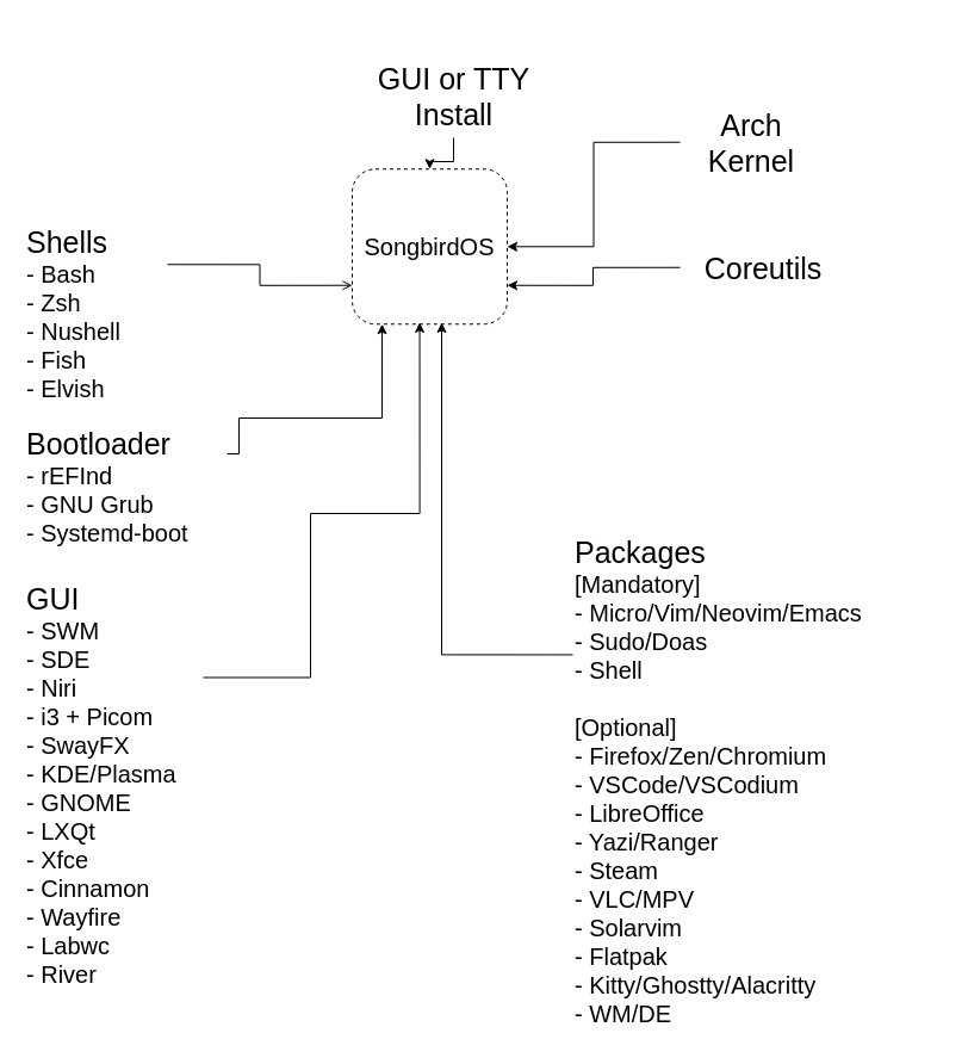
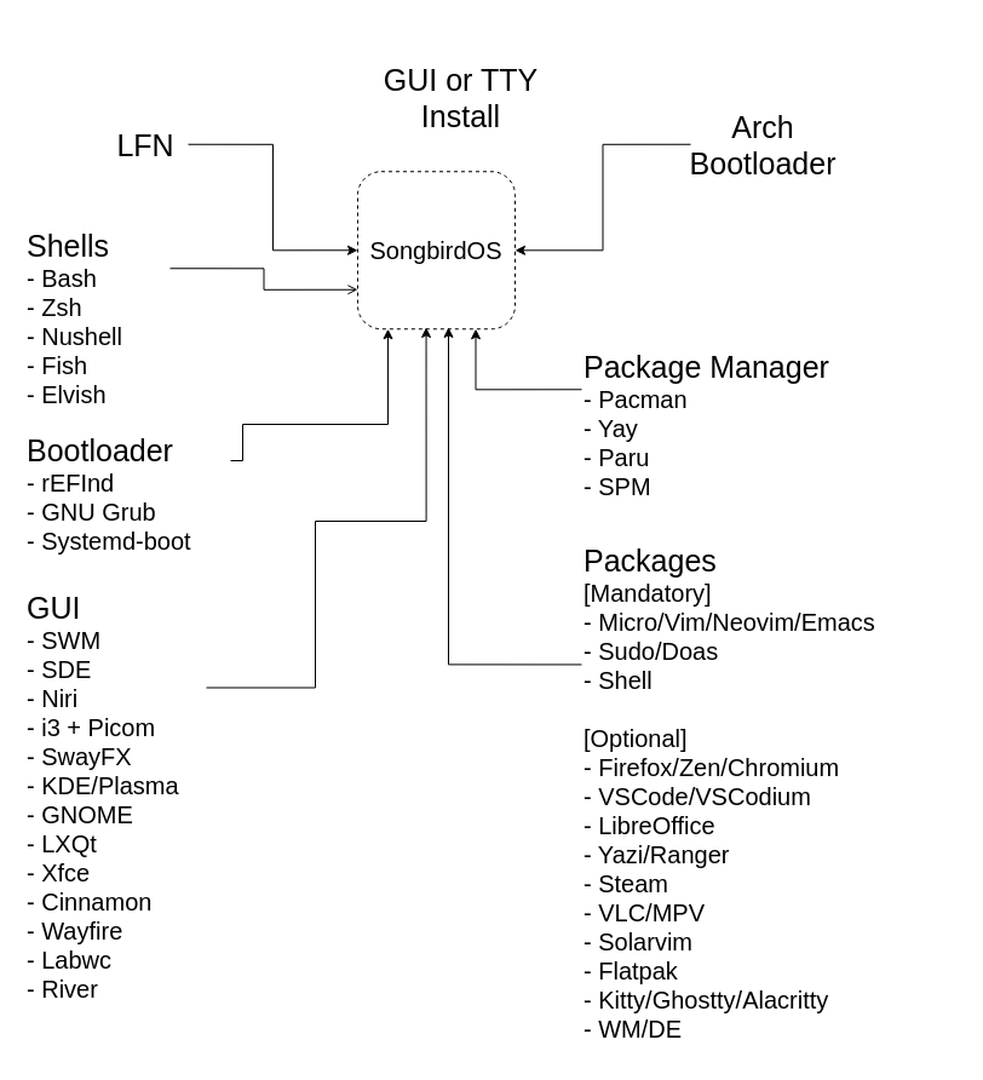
  <mxCell id="0" />
  <mxCell id="1" parent="0" />
  <mxCell id="2" value="" style="group" vertex="1" connectable="0" parent="1"><mxGeometry x="20" y="20" width="770" height="850" as="geometry" /></mxCell>
  <mxCell id="3" value="&lt;div&gt;&lt;font style=&quot;font-size: 25px;&quot;&gt;GUI&lt;/font&gt;&lt;/div&gt;&lt;div&gt;&lt;font style=&quot;font-size: 20px;&quot;&gt;- SWM&lt;/font&gt;&lt;/div&gt;&lt;div&gt;&lt;font style=&quot;font-size: 20px;&quot;&gt;- SDE&lt;/font&gt;&lt;/div&gt;&lt;div&gt;&lt;font style=&quot;font-size: 20px;&quot;&gt;- Niri&lt;/font&gt;&lt;/div&gt;&lt;div&gt;&lt;font style=&quot;font-size: 20px;&quot;&gt;- i3 + Picom&lt;/font&gt;&lt;/div&gt;&lt;div&gt;&lt;font style=&quot;font-size: 20px;&quot;&gt;- SwayFX&lt;/font&gt;&lt;/div&gt;&lt;div&gt;&lt;font style=&quot;font-size: 20px;&quot;&gt;- KDE/Plasma&lt;/font&gt;&lt;/div&gt;&lt;div&gt;&lt;font style=&quot;font-size: 20px;&quot;&gt;- GNOME&lt;/font&gt;&lt;/div&gt;&lt;div&gt;&lt;font style=&quot;font-size: 20px;&quot;&gt;- LXQt&lt;/font&gt;&lt;/div&gt;&lt;div&gt;&lt;font style=&quot;font-size: 20px;&quot;&gt;- Xfce&lt;/font&gt;&lt;/div&gt;&lt;div&gt;&lt;font style=&quot;font-size: 20px;&quot;&gt;- Cinnamon&lt;/font&gt;&lt;/div&gt;&lt;div&gt;&lt;font style=&quot;font-size: 20px;&quot;&gt;- Wayfire&lt;/font&gt;&lt;/div&gt;&lt;div&gt;&lt;font style=&quot;font-size: 20px;&quot;&gt;- Labwc&lt;/font&gt;&lt;/div&gt;&lt;div&gt;&lt;font style=&quot;font-size: 20px;&quot;&gt;- River&lt;/font&gt;&lt;/div&gt;" style="text;html=1;whiteSpace=wrap;overflow=hidden;rounded=0;" vertex="1" parent="2"><mxGeometry y="460" width="150" height="350" as="geometry" /></mxCell>
  <mxCell id="4" style="edgeStyle=orthogonalEdgeStyle;rounded=0;orthogonalLoop=1;jettySize=auto;html=1;exitX=0;exitY=0.5;exitDx=0;exitDy=0;" edge="1" parent="2" source="5" target="8"><mxGeometry relative="1" as="geometry" /></mxCell>
- <mxCell id="5" value="Arch Kernel" style="text;html=1;align=center;verticalAlign=middle;whiteSpace=wrap;rounded=0;fontSize=25;" vertex="1" parent="2"><mxGeometry x="550" y="60" width="120" height="77.5" as="geometry" /></mxCell>
- <mxCell id="6" style="edgeStyle=orthogonalEdgeStyle;rounded=0;orthogonalLoop=1;jettySize=auto;html=1;entryX=1;entryY=0.75;entryDx=0;entryDy=0;exitX=0;exitY=0.5;exitDx=0;exitDy=0;" edge="1" parent="2" source="7" target="8"><mxGeometry relative="1" as="geometry"><Array as="points"><mxPoint x="477" y="204" /><mxPoint x="477" y="219" /></Array></mxGeometry></mxCell>
- <mxCell id="7" value="Coreutils" style="text;html=1;align=center;verticalAlign=middle;whiteSpace=wrap;rounded=0;fontSize=25;" vertex="1" parent="2"><mxGeometry x="550" y="170" width="140" height="67.5" as="geometry" /></mxCell>
+ <mxCell id="5" value="Arch Bootloader" style="text;html=1;align=center;verticalAlign=middle;whiteSpace=wrap;rounded=0;fontSize=25;" vertex="1" parent="2"><mxGeometry x="550" y="60" width="120" height="77.5" as="geometry" /></mxCell>
  <mxCell id="8" value="SongbirdOS" style="whiteSpace=wrap;html=1;aspect=fixed;fontSize=20;rounded=1;dashed=1;" vertex="1" parent="2"><mxGeometry x="275" y="121.25" width="130" height="130" as="geometry" /></mxCell>
+ <mxCell id="9" style="edgeStyle=orthogonalEdgeStyle;rounded=0;orthogonalLoop=1;jettySize=auto;html=1;exitX=1;exitY=0.5;exitDx=0;exitDy=0;entryX=0;entryY=0.5;entryDx=0;entryDy=0;" edge="1" parent="2" source="10" target="8"><mxGeometry relative="1" as="geometry" /></mxCell>
+ <mxCell id="10" value="LFN" style="text;html=1;align=center;verticalAlign=middle;whiteSpace=wrap;rounded=0;fontSize=25;" vertex="1" parent="2"><mxGeometry x="65" y="81.25" width="70" height="35" as="geometry" /></mxCell>
  <mxCell id="11" value="&lt;div&gt;&lt;font style=&quot;font-size: 25px;&quot;&gt;Shells&lt;/font&gt;&lt;/div&gt;&lt;div&gt;&lt;font style=&quot;font-size: 20px;&quot;&gt;- Bash&lt;/font&gt;&lt;/div&gt;&lt;div&gt;&lt;font style=&quot;font-size: 20px;&quot;&gt;- Zsh&lt;/font&gt;&lt;/div&gt;&lt;div&gt;&lt;font style=&quot;font-size: 20px;&quot;&gt;- Nushell&lt;/font&gt;&lt;/div&gt;&lt;div&gt;&lt;font style=&quot;font-size: 20px;&quot;&gt;- Fish&lt;/font&gt;&lt;/div&gt;&lt;div&gt;&lt;font style=&quot;font-size: 20px;&quot;&gt;- Elvish&lt;/font&gt;&lt;/div&gt;" style="text;html=1;whiteSpace=wrap;overflow=hidden;rounded=0;" vertex="1" parent="2"><mxGeometry y="161.25" width="120" height="160" as="geometry" /></mxCell>
  <mxCell id="12" style="edgeStyle=orthogonalEdgeStyle;rounded=0;orthogonalLoop=1;jettySize=auto;html=1;exitX=1;exitY=0.25;exitDx=0;exitDy=0;entryX=0;entryY=0.75;entryDx=0;entryDy=0;endArrow=open;" edge="1" parent="2" source="11" target="8"><mxGeometry relative="1" as="geometry" /></mxCell>
- <mxCell id="15" style="edgeStyle=orthogonalEdgeStyle;rounded=0;orthogonalLoop=1;jettySize=auto;html=1;entryX=0.5;entryY=0;entryDx=0;entryDy=0;" edge="1" parent="2" source="16" target="8"><mxGeometry relative="1" as="geometry" /></mxCell>
+ <mxCell id="13" style="edgeStyle=orthogonalEdgeStyle;rounded=0;orthogonalLoop=1;jettySize=auto;html=1;exitX=0;exitY=0.25;exitDx=0;exitDy=0;entryX=0.75;entryY=1;entryDx=0;entryDy=0;" edge="1" parent="2" source="14" target="8"><mxGeometry relative="1" as="geometry" /></mxCell>
+ <mxCell id="14" value="&lt;div&gt;&lt;font style=&quot;font-size: 25px;&quot;&gt;Package Manager&lt;br&gt;&lt;/font&gt;&lt;/div&gt;&lt;div&gt;&lt;font style=&quot;font-size: 20px;&quot;&gt;- Pacman&lt;/font&gt;&lt;/div&gt;&lt;div&gt;&lt;font style=&quot;font-size: 20px;&quot;&gt;- Yay&lt;/font&gt;&lt;/div&gt;&lt;div&gt;&lt;font style=&quot;font-size: 20px;&quot;&gt;- Paru&lt;/font&gt;&lt;/div&gt;&lt;div&gt;&lt;font style=&quot;font-size: 20px;&quot;&gt;- SPM&lt;/font&gt;&lt;/div&gt;" style="text;html=1;whiteSpace=wrap;overflow=hidden;rounded=0;" vertex="1" parent="2"><mxGeometry x="460" y="261.25" width="230" height="160" as="geometry" /></mxCell>
  <mxCell id="16" value="&lt;div&gt;&lt;font style=&quot;font-size: 25px;&quot;&gt;GUI or TTY&lt;/font&gt;&lt;/div&gt;&lt;div&gt;&lt;font style=&quot;font-size: 25px;&quot;&gt;Install&lt;/font&gt;&lt;/div&gt;" style="text;html=1;align=center;verticalAlign=middle;resizable=0;points=[];autosize=1;strokeColor=none;fillColor=none;" vertex="1" parent="2"><mxGeometry x="275" y="25" width="170" height="70" as="geometry" /></mxCell>
  <mxCell id="17" style="edgeStyle=orthogonalEdgeStyle;rounded=0;orthogonalLoop=1;jettySize=auto;html=1;entryX=0.5;entryY=1;entryDx=0;entryDy=0;exitX=1;exitY=0.25;exitDx=0;exitDy=0;" edge="1" parent="2" source="18"><mxGeometry relative="1" as="geometry"><mxPoint x="150" y="360" as="sourcePoint" /><mxPoint x="300" y="251.25" as="targetPoint" /><Array as="points"><mxPoint x="180" y="360" /><mxPoint x="180" y="330" /><mxPoint x="300" y="330" /></Array></mxGeometry></mxCell>
  <mxCell id="18" value="&lt;div&gt;&lt;font style=&quot;font-size: 25px;&quot;&gt;Bootloader&lt;/font&gt;&lt;/div&gt;&lt;div&gt;&lt;font style=&quot;font-size: 20px;&quot;&gt;- rEFInd&lt;/font&gt;&lt;/div&gt;&lt;div&gt;&lt;font style=&quot;font-size: 20px;&quot;&gt;- GNU Grub&lt;/font&gt;&lt;/div&gt;&lt;div&gt;&lt;font style=&quot;font-size: 20px;&quot;&gt;- Systemd-boot&lt;/font&gt;&lt;/div&gt;" style="text;html=1;whiteSpace=wrap;overflow=hidden;rounded=0;" vertex="1" parent="2"><mxGeometry y="330" width="170" height="120" as="geometry" /></mxCell>
  <mxCell id="19" style="edgeStyle=orthogonalEdgeStyle;rounded=0;orthogonalLoop=1;jettySize=auto;html=1;exitX=1;exitY=0.25;exitDx=0;exitDy=0;entryX=0.435;entryY=0.99;entryDx=0;entryDy=0;entryPerimeter=0;" edge="1" parent="2" source="3" target="8"><mxGeometry relative="1" as="geometry"><Array as="points"><mxPoint x="240" y="547" /><mxPoint x="240" y="410" /><mxPoint x="332" y="410" /></Array></mxGeometry></mxCell>
  <mxCell id="20" value="&lt;div&gt;&lt;font style=&quot;font-size: 25px;&quot;&gt;Packages&lt;/font&gt;&lt;/div&gt;&lt;div&gt;&lt;font style=&quot;font-size: 20px;&quot;&gt;[Mandatory]&lt;/font&gt;&lt;/div&gt;&lt;div&gt;&lt;font style=&quot;font-size: 20px;&quot;&gt;- Micro/Vim/Neovim/Emacs&lt;/font&gt;&lt;/div&gt;&lt;div&gt;&lt;font style=&quot;font-size: 20px;&quot;&gt;- Sudo/Doas&lt;/font&gt;&lt;/div&gt;&lt;div&gt;&lt;font style=&quot;font-size: 20px;&quot;&gt;- Shell&lt;/font&gt;&lt;/div&gt;&lt;div&gt;&lt;font style=&quot;font-size: 20px;&quot;&gt;&lt;br&gt;&lt;/font&gt;&lt;/div&gt;&lt;div&gt;&lt;font style=&quot;font-size: 20px;&quot;&gt;[Optional]&lt;/font&gt;&lt;/div&gt;&lt;div&gt;&lt;font style=&quot;font-size: 20px;&quot;&gt;- Firefox/Zen/Chromium&lt;/font&gt;&lt;/div&gt;&lt;div&gt;&lt;font style=&quot;font-size: 20px;&quot;&gt;- VSCode/VSCodium&lt;/font&gt;&lt;/div&gt;&lt;div&gt;&lt;font style=&quot;font-size: 20px;&quot;&gt;- LibreOffice&lt;/font&gt;&lt;/div&gt;&lt;div&gt;&lt;font style=&quot;font-size: 20px;&quot;&gt;- Yazi/Ranger&lt;/font&gt;&lt;/div&gt;&lt;div&gt;&lt;font style=&quot;font-size: 20px;&quot;&gt;- Steam&lt;/font&gt;&lt;/div&gt;&lt;div&gt;&lt;font style=&quot;font-size: 20px;&quot;&gt;- VLC/MPV&lt;/font&gt;&lt;/div&gt;&lt;div&gt;&lt;font style=&quot;font-size: 20px;&quot;&gt;- Solarvim&lt;/font&gt;&lt;/div&gt;&lt;div&gt;&lt;font style=&quot;font-size: 20px;&quot;&gt;- Flatpak&lt;/font&gt;&lt;/div&gt;&lt;div&gt;&lt;font style=&quot;font-size: 20px;&quot;&gt;- Kitty/Ghostty/Alacritty&lt;/font&gt;&lt;/div&gt;&lt;div&gt;&lt;font style=&quot;font-size: 20px;&quot;&gt;- WM/DE&lt;/font&gt;&lt;/div&gt;" style="text;html=1;whiteSpace=wrap;overflow=hidden;rounded=0;" vertex="1" parent="2"><mxGeometry x="460" y="421.25" width="310" height="428.75" as="geometry" /></mxCell>
  <mxCell id="21" style="edgeStyle=orthogonalEdgeStyle;rounded=0;orthogonalLoop=1;jettySize=auto;html=1;exitX=0;exitY=0.25;exitDx=0;exitDy=0;entryX=0.577;entryY=0.99;entryDx=0;entryDy=0;entryPerimeter=0;" edge="1" parent="2" source="20" target="8"><mxGeometry relative="1" as="geometry" /></mxCell>
